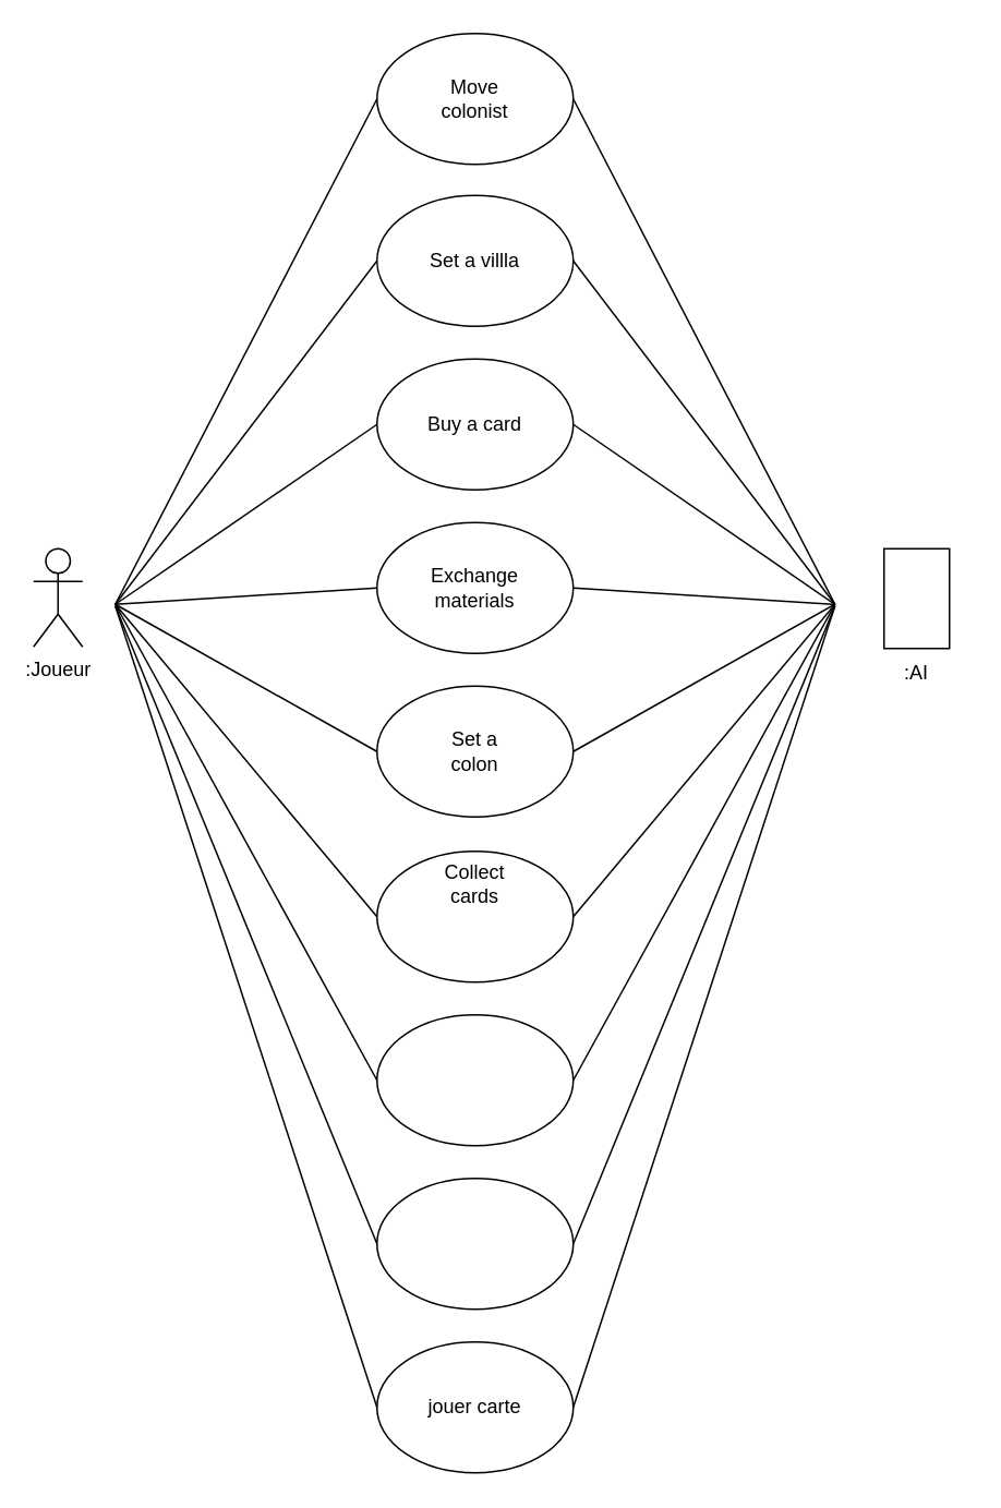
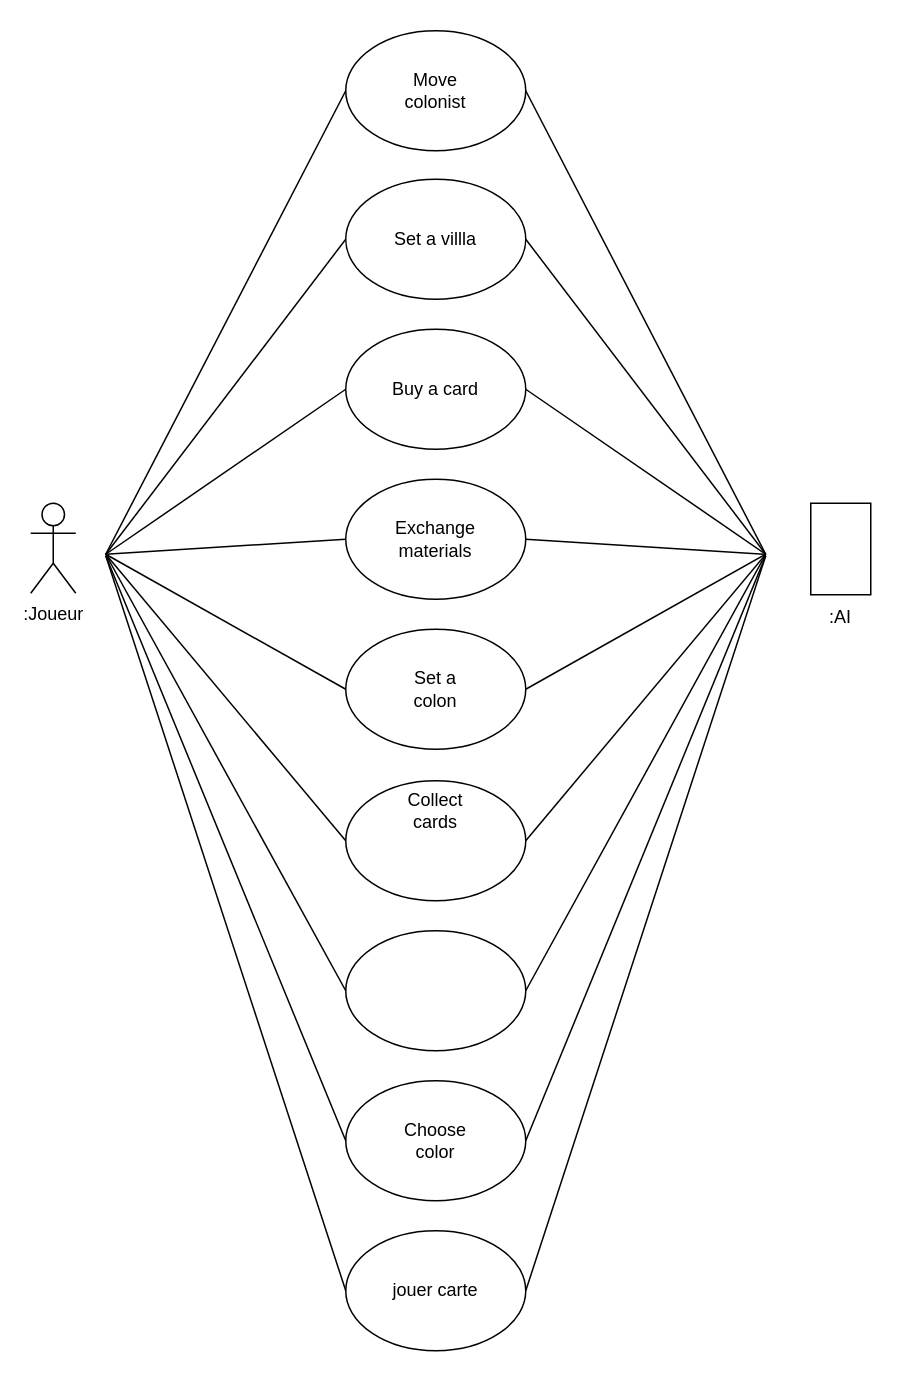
  <mxCell id="0" />
  <mxCell id="1" parent="0" />
  <mxCell id="2" value="" style="ellipse;whiteSpace=wrap;html=1;" parent="1" vertex="1"><mxGeometry x="230" y="119" width="120" height="80" as="geometry" /></mxCell>
  <mxCell id="3" value="" style="ellipse;whiteSpace=wrap;html=1;" parent="1" vertex="1"><mxGeometry x="230" y="319" width="120" height="80" as="geometry" /></mxCell>
  <mxCell id="4" value="" style="ellipse;whiteSpace=wrap;html=1;" parent="1" vertex="1"><mxGeometry x="230" y="20" width="120" height="80" as="geometry" /></mxCell>
  <mxCell id="5" value="" style="ellipse;whiteSpace=wrap;html=1;" parent="1" vertex="1"><mxGeometry x="230" y="219" width="120" height="80" as="geometry" /></mxCell>
  <mxCell id="6" value="" style="ellipse;whiteSpace=wrap;html=1;" parent="1" vertex="1"><mxGeometry x="230" y="419" width="120" height="80" as="geometry" /></mxCell>
  <mxCell id="7" value=":Joueur" style="shape=umlActor;verticalLabelPosition=bottom;verticalAlign=top;html=1;outlineConnect=0;" parent="1" vertex="1"><mxGeometry x="20" y="335" width="30" height="60" as="geometry" /></mxCell>
  <mxCell id="8" value="&lt;div&gt;Move&lt;/div&gt;&lt;div&gt;colonist&lt;br&gt;&lt;/div&gt;" style="text;html=1;strokeColor=none;fillColor=none;align=center;verticalAlign=middle;whiteSpace=wrap;rounded=0;" parent="1" vertex="1"><mxGeometry x="260" y="45" width="60" height="30" as="geometry" /></mxCell>
  <mxCell id="9" value="Set a villla" style="text;html=1;strokeColor=none;fillColor=none;align=center;verticalAlign=middle;whiteSpace=wrap;rounded=0;" parent="1" vertex="1"><mxGeometry x="260" y="144" width="60" height="30" as="geometry" /></mxCell>
  <mxCell id="10" value="Buy a card" style="text;html=1;strokeColor=none;fillColor=none;align=center;verticalAlign=middle;whiteSpace=wrap;rounded=0;" parent="1" vertex="1"><mxGeometry x="260" y="244" width="60" height="30" as="geometry" /></mxCell>
  <mxCell id="11" value="&lt;div&gt;Exchange&lt;/div&gt;&lt;div&gt;materials&lt;br&gt;&lt;/div&gt;" style="text;html=1;strokeColor=none;fillColor=none;align=center;verticalAlign=middle;whiteSpace=wrap;rounded=0;" parent="1" vertex="1"><mxGeometry x="260" y="344" width="60" height="30" as="geometry" /></mxCell>
  <mxCell id="12" value="Set a colon" style="text;html=1;strokeColor=none;fillColor=none;align=center;verticalAlign=middle;whiteSpace=wrap;rounded=0;" parent="1" vertex="1"><mxGeometry x="260" y="444" width="60" height="30" as="geometry" /></mxCell>
  <mxCell id="13" value="" style="ellipse;whiteSpace=wrap;html=1;" parent="1" vertex="1"><mxGeometry x="230" y="520" width="120" height="80" as="geometry" /></mxCell>
  <mxCell id="14" value="Collect cards" style="text;html=1;strokeColor=none;fillColor=none;align=center;verticalAlign=middle;whiteSpace=wrap;rounded=0;" parent="1" vertex="1"><mxGeometry x="260" y="525" width="60" height="30" as="geometry" /></mxCell>
  <mxCell id="15" value="" style="ellipse;whiteSpace=wrap;html=1;" parent="1" vertex="1"><mxGeometry x="230" y="620" width="120" height="80" as="geometry" /></mxCell>
  <mxCell id="16" value="" style="ellipse;whiteSpace=wrap;html=1;" parent="1" vertex="1"><mxGeometry x="230" y="720" width="120" height="80" as="geometry" /></mxCell>
+ <mxCell id="17" value="&lt;div&gt;Choose&lt;/div&gt;&lt;div&gt;color&lt;br&gt;&lt;/div&gt;" style="text;html=1;strokeColor=none;fillColor=none;align=center;verticalAlign=middle;whiteSpace=wrap;rounded=0;" parent="1" vertex="1"><mxGeometry x="260" y="745" width="60" height="30" as="geometry" /></mxCell>
  <mxCell id="18" value="" style="endArrow=none;html=1;rounded=0;entryX=0;entryY=0.5;entryDx=0;entryDy=0;" parent="1" target="16" edge="1"><mxGeometry width="50" height="50" relative="1" as="geometry"><mxPoint x="70" y="370" as="sourcePoint" /><mxPoint x="340" y="300" as="targetPoint" /></mxGeometry></mxCell>
  <mxCell id="19" value="" style="endArrow=none;html=1;rounded=0;entryX=0;entryY=0.5;entryDx=0;entryDy=0;exitX=1;exitY=0.5;exitDx=0;exitDy=0;" parent="1" target="4" edge="1"><mxGeometry width="50" height="50" relative="1" as="geometry"><mxPoint x="70" y="369" as="sourcePoint" /><mxPoint x="214" y="290" as="targetPoint" /></mxGeometry></mxCell>
  <mxCell id="20" value="" style="endArrow=none;html=1;rounded=0;entryX=0;entryY=0.5;entryDx=0;entryDy=0;exitX=1;exitY=0.5;exitDx=0;exitDy=0;" parent="1" target="2" edge="1"><mxGeometry width="50" height="50" relative="1" as="geometry"><mxPoint x="70" y="369" as="sourcePoint" /><mxPoint x="460" y="70" as="targetPoint" /></mxGeometry></mxCell>
  <mxCell id="21" value="" style="endArrow=none;html=1;rounded=0;entryX=0;entryY=0.5;entryDx=0;entryDy=0;exitX=1;exitY=0.5;exitDx=0;exitDy=0;" parent="1" target="5" edge="1"><mxGeometry width="50" height="50" relative="1" as="geometry"><mxPoint x="70" y="369" as="sourcePoint" /><mxPoint x="460" y="165" as="targetPoint" /></mxGeometry></mxCell>
  <mxCell id="22" value="" style="endArrow=none;html=1;rounded=0;entryX=0;entryY=0.5;entryDx=0;entryDy=0;exitX=1;exitY=0.5;exitDx=0;exitDy=0;" parent="1" target="3" edge="1"><mxGeometry width="50" height="50" relative="1" as="geometry"><mxPoint x="70" y="369" as="sourcePoint" /><mxPoint x="470" y="175" as="targetPoint" /></mxGeometry></mxCell>
  <mxCell id="23" value="" style="endArrow=none;html=1;rounded=0;entryX=0;entryY=0.5;entryDx=0;entryDy=0;exitX=1;exitY=0.5;exitDx=0;exitDy=0;" parent="1" target="6" edge="1"><mxGeometry width="50" height="50" relative="1" as="geometry"><mxPoint x="70" y="369" as="sourcePoint" /><mxPoint x="460" y="379" as="targetPoint" /></mxGeometry></mxCell>
  <mxCell id="24" value="" style="endArrow=none;html=1;rounded=0;entryX=0;entryY=0.5;entryDx=0;entryDy=0;exitX=1;exitY=0.5;exitDx=0;exitDy=0;" parent="1" target="13" edge="1"><mxGeometry width="50" height="50" relative="1" as="geometry"><mxPoint x="70" y="369" as="sourcePoint" /><mxPoint x="470" y="589" as="targetPoint" /></mxGeometry></mxCell>
  <mxCell id="25" value="" style="endArrow=none;html=1;rounded=0;entryX=0;entryY=0.5;entryDx=0;entryDy=0;exitX=1;exitY=0.5;exitDx=0;exitDy=0;" parent="1" target="15" edge="1"><mxGeometry width="50" height="50" relative="1" as="geometry"><mxPoint x="70" y="369" as="sourcePoint" /><mxPoint x="460" y="679" as="targetPoint" /></mxGeometry></mxCell>
  <mxCell id="26" value="" style="ellipse;whiteSpace=wrap;html=1;" parent="1" vertex="1"><mxGeometry x="230" y="820" width="120" height="80" as="geometry" /></mxCell>
  <mxCell id="27" value="jouer carte" style="text;html=1;strokeColor=none;fillColor=none;align=center;verticalAlign=middle;whiteSpace=wrap;rounded=0;" parent="1" vertex="1"><mxGeometry x="260" y="845" width="60" height="30" as="geometry" /></mxCell>
  <mxCell id="28" value="" style="endArrow=none;html=1;rounded=0;entryX=0;entryY=0.5;entryDx=0;entryDy=0;" parent="1" target="26" edge="1"><mxGeometry width="50" height="50" relative="1" as="geometry"><mxPoint x="70" y="370" as="sourcePoint" /><mxPoint x="460" y="780" as="targetPoint" /></mxGeometry></mxCell>
  <mxCell id="29" value="" style="endArrow=none;html=1;rounded=0;entryX=0;entryY=0.5;entryDx=0;entryDy=0;" parent="1" edge="1"><mxGeometry width="50" height="50" relative="1" as="geometry"><mxPoint x="510" y="370" as="sourcePoint" /><mxPoint x="350" y="760" as="targetPoint" /></mxGeometry></mxCell>
  <mxCell id="30" value="" style="endArrow=none;html=1;rounded=0;entryX=0;entryY=0.5;entryDx=0;entryDy=0;exitX=1;exitY=0.5;exitDx=0;exitDy=0;" parent="1" edge="1"><mxGeometry width="50" height="50" relative="1" as="geometry"><mxPoint x="510" y="369" as="sourcePoint" /><mxPoint x="350" y="60" as="targetPoint" /></mxGeometry></mxCell>
  <mxCell id="31" value="" style="endArrow=none;html=1;rounded=0;entryX=0;entryY=0.5;entryDx=0;entryDy=0;exitX=1;exitY=0.5;exitDx=0;exitDy=0;" parent="1" edge="1"><mxGeometry width="50" height="50" relative="1" as="geometry"><mxPoint x="510" y="369" as="sourcePoint" /><mxPoint x="350" y="159" as="targetPoint" /></mxGeometry></mxCell>
  <mxCell id="32" value="" style="endArrow=none;html=1;rounded=0;entryX=0;entryY=0.5;entryDx=0;entryDy=0;exitX=1;exitY=0.5;exitDx=0;exitDy=0;" parent="1" edge="1"><mxGeometry width="50" height="50" relative="1" as="geometry"><mxPoint x="510" y="369" as="sourcePoint" /><mxPoint x="350" y="259" as="targetPoint" /></mxGeometry></mxCell>
  <mxCell id="33" value="" style="endArrow=none;html=1;rounded=0;entryX=0;entryY=0.5;entryDx=0;entryDy=0;exitX=1;exitY=0.5;exitDx=0;exitDy=0;" parent="1" edge="1"><mxGeometry width="50" height="50" relative="1" as="geometry"><mxPoint x="510" y="369" as="sourcePoint" /><mxPoint x="350" y="359" as="targetPoint" /></mxGeometry></mxCell>
  <mxCell id="34" value="" style="endArrow=none;html=1;rounded=0;entryX=0;entryY=0.5;entryDx=0;entryDy=0;exitX=1;exitY=0.5;exitDx=0;exitDy=0;" parent="1" edge="1"><mxGeometry width="50" height="50" relative="1" as="geometry"><mxPoint x="510" y="369" as="sourcePoint" /><mxPoint x="350" y="459" as="targetPoint" /></mxGeometry></mxCell>
  <mxCell id="35" value="" style="endArrow=none;html=1;rounded=0;entryX=0;entryY=0.5;entryDx=0;entryDy=0;exitX=1;exitY=0.5;exitDx=0;exitDy=0;" parent="1" edge="1"><mxGeometry width="50" height="50" relative="1" as="geometry"><mxPoint x="510" y="369" as="sourcePoint" /><mxPoint x="350" y="560" as="targetPoint" /></mxGeometry></mxCell>
  <mxCell id="36" value="" style="endArrow=none;html=1;rounded=0;entryX=0;entryY=0.5;entryDx=0;entryDy=0;exitX=1;exitY=0.5;exitDx=0;exitDy=0;" parent="1" edge="1"><mxGeometry width="50" height="50" relative="1" as="geometry"><mxPoint x="510" y="369" as="sourcePoint" /><mxPoint x="350" y="660" as="targetPoint" /></mxGeometry></mxCell>
  <mxCell id="37" value="" style="endArrow=none;html=1;rounded=0;entryX=0;entryY=0.5;entryDx=0;entryDy=0;" parent="1" edge="1"><mxGeometry width="50" height="50" relative="1" as="geometry"><mxPoint x="510" y="370" as="sourcePoint" /><mxPoint x="350" y="860" as="targetPoint" /></mxGeometry></mxCell>
  <mxCell id="38" value="" style="rounded=0;whiteSpace=wrap;html=1;" vertex="1" parent="1"><mxGeometry x="540" y="335" width="40" height="61" as="geometry" /></mxCell>
  <mxCell id="39" value=":AI" style="text;html=1;strokeColor=none;fillColor=none;align=center;verticalAlign=middle;whiteSpace=wrap;rounded=0;" vertex="1" parent="1"><mxGeometry x="530" y="396" width="60" height="30" as="geometry" /></mxCell>
